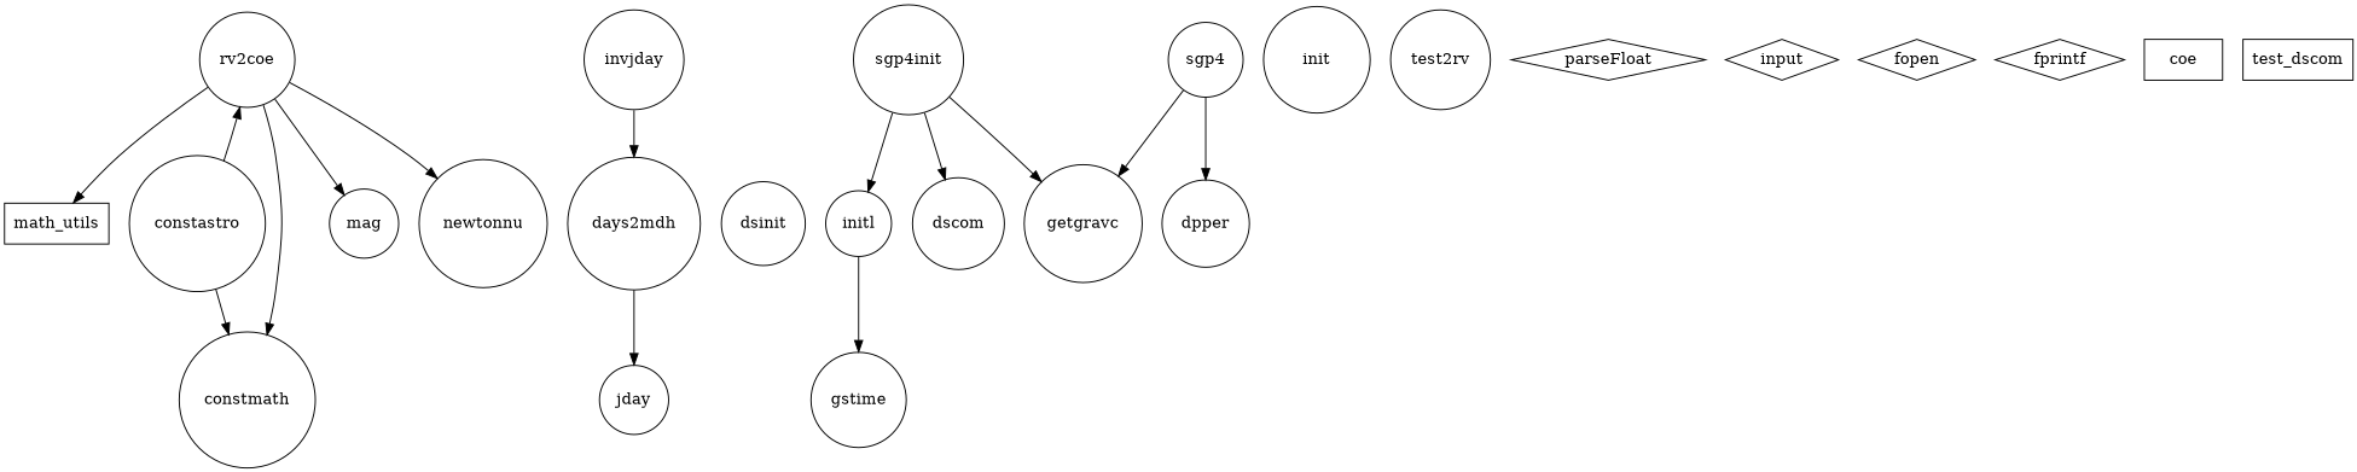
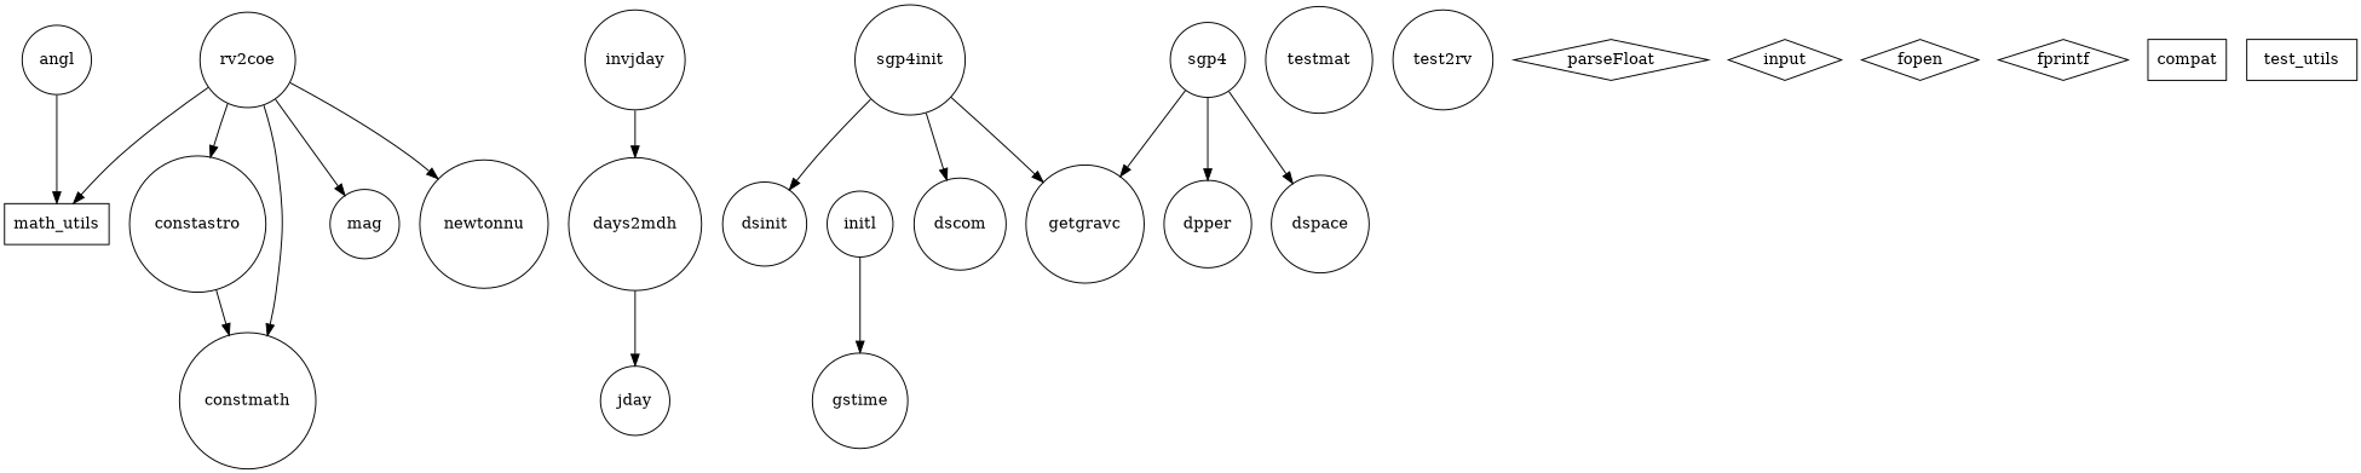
  digraph {
    node [shape=circle]
    math_utils [shape=box]
+   angl
    constastro
    constmath
    days2mdh
    jday
    dsinit
    initl
    gstime
    invjday
    rv2coe
    mag
    newtonnu
    sgp4
    dpper
+   dspace
    getgravc
    sgp4init
    dscom
-   testmat [label=init]
+   testmat
    n21 [label=test2rv]
    parseFloat [shape=diamond]
    input [shape=diamond]
    fopen [shape=diamond]
    fprintf [shape=diamond]
-   compat [shape=box label=coe]
-   test_utils [shape=box label=test_dscom]
+   compat [shape=box]
+   test_utils [shape=box]
+   angl -> math_utils
    constastro -> constmath
    days2mdh -> jday
    initl -> gstime
    invjday -> days2mdh
    rv2coe -> math_utils
-   constastro -> rv2coe
+   rv2coe -> constastro
    rv2coe -> constmath
    rv2coe -> mag
    rv2coe -> newtonnu
    sgp4 -> dpper
+   sgp4 -> dspace
    sgp4 -> getgravc
-   sgp4init -> initl
+   sgp4init -> dsinit
    sgp4init -> getgravc
    sgp4init -> dscom
  }
